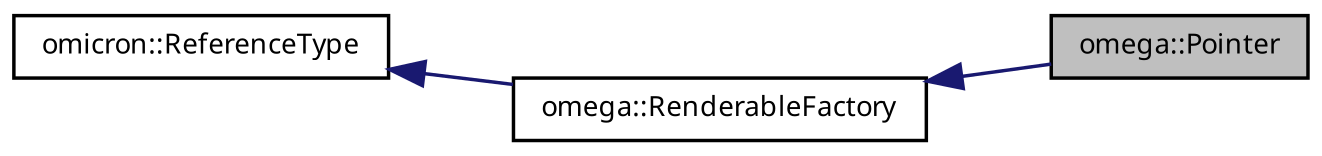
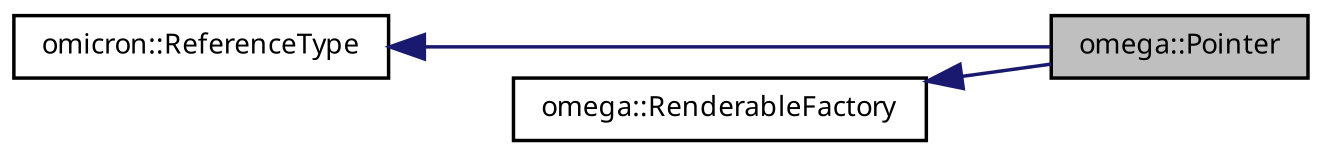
  digraph {
    rankdir=LR
    node [color=black fontname="FreeSans.ttf" fontsize=8 shape=record]
    edge [color=midnightblue dir=back fontname="FreeSans.ttf" fontsize=8 labelfontname="FreeSans.ttf" labelfontsize=8 style=solid]
    n1 [fillcolor=grey75 fontcolor=black height=0.2 label="omega::Pointer" style=filled width=0.4]
    n2 [height=0.2 label="omega::RenderableFactory" width=0.4]
    n3 [height=0.2 label="omicron::ReferenceType" width=0.4]
    n2 -> n1
-   n3 -> n2
+   n3 -> n1
  }
